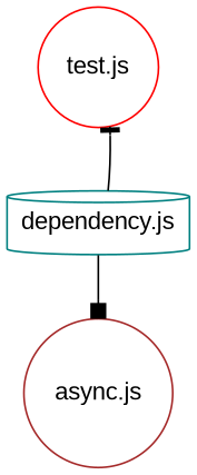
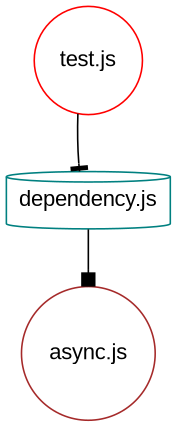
  digraph {
    fontname="Liberation Sans"
    node [fontname="Liberation Sans" shape=circle]
    edge [fontname="Liberation Sans"]
    "test.js" [color=red]
    "dependency.js" [color=teal shape=cylinder]
    "async.js" [color=brown]
-   "dependency.js" -> "test.js" [arrowhead=tee]
+   "test.js" -> "dependency.js" [arrowhead=tee]
    "dependency.js" -> "async.js" [arrowhead=box]
  }
